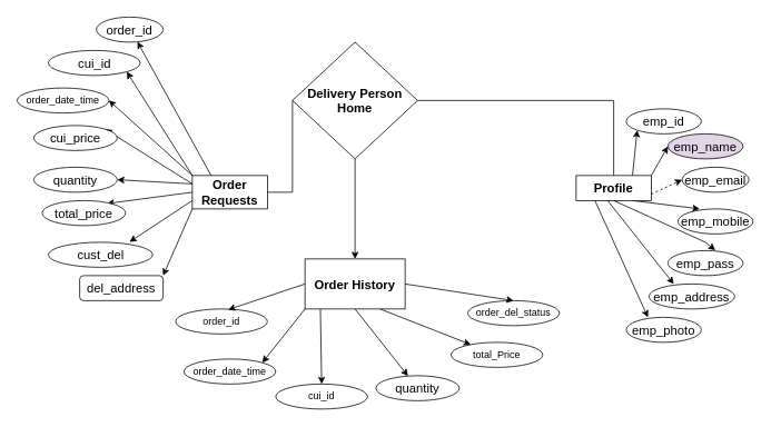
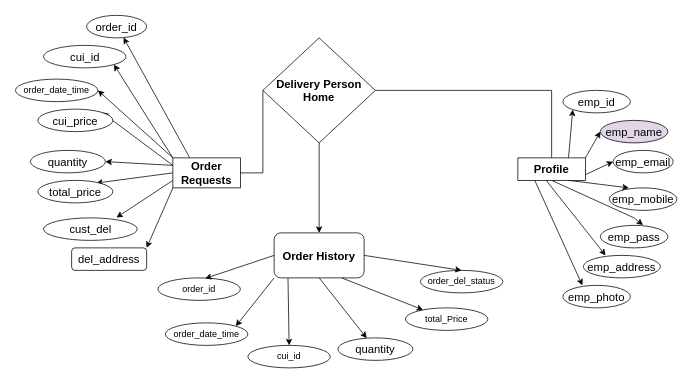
  <mxCell id="0" />
  <mxCell id="1" parent="0" />
  <mxCell id="2" style="edgeStyle=none;rounded=0;orthogonalLoop=1;jettySize=auto;html=1;exitX=0.25;exitY=0;exitDx=0;exitDy=0;fontSize=15;elbow=vertical;entryX=0.615;entryY=0.987;entryDx=0;entryDy=0;entryPerimeter=0;" edge="1" parent="1" source="8" target="11"><mxGeometry relative="1" as="geometry" /></mxCell>
  <mxCell id="3" style="edgeStyle=none;rounded=0;orthogonalLoop=1;jettySize=auto;html=1;exitX=0;exitY=0;exitDx=0;exitDy=0;entryX=1;entryY=1;entryDx=0;entryDy=0;fontSize=15;elbow=vertical;" edge="1" parent="1" source="8" target="12"><mxGeometry relative="1" as="geometry" /></mxCell>
  <mxCell id="4" style="edgeStyle=none;rounded=0;orthogonalLoop=1;jettySize=auto;html=1;exitX=0;exitY=0.25;exitDx=0;exitDy=0;entryX=1;entryY=0.5;entryDx=0;entryDy=0;fontSize=15;elbow=vertical;" edge="1" parent="1" source="8" target="13"><mxGeometry relative="1" as="geometry" /></mxCell>
  <mxCell id="5" style="edgeStyle=none;rounded=0;orthogonalLoop=1;jettySize=auto;html=1;exitX=0;exitY=0.25;exitDx=0;exitDy=0;fontSize=15;elbow=vertical;entryX=1;entryY=0;entryDx=0;entryDy=0;" edge="1" parent="1" source="8" target="16"><mxGeometry relative="1" as="geometry" /></mxCell>
  <mxCell id="6" style="edgeStyle=none;rounded=0;orthogonalLoop=1;jettySize=auto;html=1;exitX=0;exitY=0.5;exitDx=0;exitDy=0;entryX=0.777;entryY=0.12;entryDx=0;entryDy=0;entryPerimeter=0;fontSize=15;elbow=vertical;" edge="1" parent="1" source="8" target="15"><mxGeometry relative="1" as="geometry" /></mxCell>
  <mxCell id="7" style="edgeStyle=none;rounded=0;orthogonalLoop=1;jettySize=auto;html=1;exitX=0;exitY=0.75;exitDx=0;exitDy=0;entryX=0.778;entryY=-0.013;entryDx=0;entryDy=0;entryPerimeter=0;fontSize=15;elbow=vertical;" edge="1" parent="1" source="8" target="14"><mxGeometry relative="1" as="geometry" /></mxCell>
  <mxCell id="8" value="&lt;b&gt;&lt;font style=&quot;font-size: 15px&quot;&gt;Order Requests&lt;/font&gt;&lt;/b&gt;" style="whiteSpace=wrap;html=1;" vertex="1" parent="1"><mxGeometry x="230" y="210" width="90" height="40" as="geometry" /></mxCell>
  <mxCell id="9" value="" style="edgeStyle=orthogonalEdgeStyle;rounded=0;orthogonalLoop=1;jettySize=auto;html=1;" edge="1" parent="1" source="10" target="36"><mxGeometry relative="1" as="geometry" /></mxCell>
  <mxCell id="10" value="&lt;b&gt;Delivery Person Home&lt;/b&gt;" style="rhombus;whiteSpace=wrap;html=1;fontSize=15;" vertex="1" parent="1"><mxGeometry x="350" y="50" width="150" height="140" as="geometry" /></mxCell>
  <mxCell id="11" value="order_id" style="ellipse;whiteSpace=wrap;html=1;fontSize=15;" vertex="1" parent="1"><mxGeometry x="115" y="20" width="80" height="30" as="geometry" /></mxCell>
  <mxCell id="12" value="cui_id" style="ellipse;whiteSpace=wrap;html=1;fontSize=15;" vertex="1" parent="1"><mxGeometry x="57.5" y="60" width="110" height="30" as="geometry" /></mxCell>
  <mxCell id="13" value="quantity" style="ellipse;whiteSpace=wrap;html=1;fontSize=15;" vertex="1" parent="1"><mxGeometry x="40" y="200" width="100" height="30" as="geometry" /></mxCell>
  <mxCell id="14" value="cust_del" style="ellipse;whiteSpace=wrap;html=1;fontSize=15;" vertex="1" parent="1"><mxGeometry x="57.5" y="290" width="125" height="30" as="geometry" /></mxCell>
  <mxCell id="15" value="total_price" style="ellipse;whiteSpace=wrap;html=1;fontSize=15;" vertex="1" parent="1"><mxGeometry x="50" y="240" width="100" height="30" as="geometry" /></mxCell>
- <mxCell id="16" value="cui_price" style="ellipse;whiteSpace=wrap;html=1;fontSize=15;" vertex="1" parent="1"><mxGeometry x="40" y="150" width="100" height="30" as="geometry" /></mxCell>
+ <mxCell id="16" value="cui_price" style="ellipse;whiteSpace=wrap;html=1;fontSize=15;" vertex="1" parent="1"><mxGeometry x="50" y="145" width="100" height="30" as="geometry" /></mxCell>
  <mxCell id="17" value="" style="endArrow=none;html=1;rounded=0;fontSize=15;elbow=vertical;exitX=0;exitY=0.5;exitDx=0;exitDy=0;entryX=1;entryY=0.5;entryDx=0;entryDy=0;" edge="1" parent="1" source="10" target="8"><mxGeometry width="50" height="50" relative="1" as="geometry"><mxPoint x="450" y="80" as="sourcePoint" /><mxPoint x="500" y="30" as="targetPoint" /><Array as="points"><mxPoint x="350" y="230" /></Array></mxGeometry></mxCell>
  <mxCell id="18" style="edgeStyle=none;rounded=0;orthogonalLoop=1;jettySize=auto;html=1;exitX=0.75;exitY=0;exitDx=0;exitDy=0;entryX=0;entryY=1;entryDx=0;entryDy=0;fontSize=15;elbow=vertical;" edge="1" parent="1" source="23" target="24"><mxGeometry relative="1" as="geometry" /></mxCell>
  <mxCell id="19" style="edgeStyle=none;rounded=0;orthogonalLoop=1;jettySize=auto;html=1;exitX=1;exitY=0;exitDx=0;exitDy=0;entryX=0;entryY=0.5;entryDx=0;entryDy=0;fontSize=15;elbow=vertical;" edge="1" parent="1" source="23" target="27"><mxGeometry relative="1" as="geometry" /></mxCell>
- <mxCell id="20" style="edgeStyle=none;rounded=0;orthogonalLoop=1;jettySize=auto;html=1;exitX=1;exitY=0.75;exitDx=0;exitDy=0;entryX=0;entryY=0.5;entryDx=0;entryDy=0;fontSize=15;elbow=vertical;dashed=1;" edge="1" parent="1" source="23" target="28"><mxGeometry relative="1" as="geometry" /></mxCell>
+ <mxCell id="20" style="edgeStyle=none;rounded=0;orthogonalLoop=1;jettySize=auto;html=1;exitX=1;exitY=0.75;exitDx=0;exitDy=0;entryX=0;entryY=0.5;entryDx=0;entryDy=0;fontSize=15;elbow=vertical;" edge="1" parent="1" source="23" target="28"><mxGeometry relative="1" as="geometry" /></mxCell>
  <mxCell id="21" style="edgeStyle=none;rounded=0;orthogonalLoop=1;jettySize=auto;html=1;exitX=0.75;exitY=1;exitDx=0;exitDy=0;fontSize=15;elbow=vertical;entryX=0.289;entryY=0;entryDx=0;entryDy=0;entryPerimeter=0;" edge="1" parent="1" source="23" target="26"><mxGeometry relative="1" as="geometry" /></mxCell>
  <mxCell id="22" style="edgeStyle=none;rounded=0;orthogonalLoop=1;jettySize=auto;html=1;exitX=0.5;exitY=1;exitDx=0;exitDy=0;entryX=0.631;entryY=-0.013;entryDx=0;entryDy=0;entryPerimeter=0;fontSize=15;elbow=vertical;" edge="1" parent="1" source="23" target="29"><mxGeometry relative="1" as="geometry"><Array as="points"><mxPoint x="845" y="290" /></Array></mxGeometry></mxCell>
  <mxCell id="23" value="&lt;span style=&quot;font-size: 15px&quot;&gt;&lt;b&gt;Profile&lt;/b&gt;&lt;/span&gt;" style="whiteSpace=wrap;html=1;" vertex="1" parent="1"><mxGeometry x="690" y="210" width="90" height="30" as="geometry" /></mxCell>
- <mxCell id="24" value="emp_id" style="ellipse;whiteSpace=wrap;html=1;fontSize=15;" vertex="1" parent="1"><mxGeometry x="750" y="130" width="90" height="30" as="geometry" /></mxCell>
+ <mxCell id="24" value="emp_id" style="ellipse;whiteSpace=wrap;html=1;fontSize=15;" vertex="1" parent="1"><mxGeometry x="750" y="120" width="90" height="30" as="geometry" /></mxCell>
  <mxCell id="25" value="" style="endArrow=none;html=1;rounded=0;fontSize=15;elbow=vertical;exitX=1;exitY=0.5;exitDx=0;exitDy=0;entryX=0.5;entryY=0;entryDx=0;entryDy=0;" edge="1" parent="1" source="10" target="23"><mxGeometry width="50" height="50" relative="1" as="geometry"><mxPoint x="460" y="200" as="sourcePoint" /><mxPoint x="510" y="150" as="targetPoint" /><Array as="points"><mxPoint x="735" y="120" /></Array></mxGeometry></mxCell>
  <mxCell id="26" value="emp_mobile" style="ellipse;whiteSpace=wrap;html=1;fontSize=15;" vertex="1" parent="1"><mxGeometry x="812" y="250" width="90" height="30" as="geometry" /></mxCell>
  <mxCell id="27" value="emp_name" style="ellipse;whiteSpace=wrap;html=1;fontSize=15;fillColor=#e1d5e7;" vertex="1" parent="1"><mxGeometry x="800" y="160" width="90" height="30" as="geometry" /></mxCell>
  <mxCell id="28" value="emp_email" style="ellipse;whiteSpace=wrap;html=1;fontSize=15;" vertex="1" parent="1"><mxGeometry x="817" y="200" width="80" height="30" as="geometry" /></mxCell>
  <mxCell id="29" value="emp_pass" style="ellipse;whiteSpace=wrap;html=1;fontSize=15;" vertex="1" parent="1"><mxGeometry x="800" y="300" width="90" height="30" as="geometry" /></mxCell>
  <mxCell id="30" style="edgeStyle=none;rounded=0;orthogonalLoop=1;jettySize=auto;html=1;exitX=0.418;exitY=0.997;exitDx=0;exitDy=0;fontSize=15;elbow=vertical;entryX=0.289;entryY=0;entryDx=0;entryDy=0;entryPerimeter=0;exitPerimeter=0;" edge="1" parent="1" target="31" source="23"><mxGeometry relative="1" as="geometry"><mxPoint x="722.75" y="330" as="sourcePoint" /></mxGeometry></mxCell>
  <mxCell id="31" value="emp_address" style="ellipse;whiteSpace=wrap;html=1;fontSize=15;" vertex="1" parent="1"><mxGeometry x="777.25" y="340" width="102.75" height="30" as="geometry" /></mxCell>
  <mxCell id="32" style="edgeStyle=none;rounded=0;orthogonalLoop=1;jettySize=auto;html=1;exitX=0.25;exitY=1;exitDx=0;exitDy=0;fontSize=15;elbow=vertical;entryX=0.289;entryY=0;entryDx=0;entryDy=0;entryPerimeter=0;" edge="1" parent="1" target="33" source="23"><mxGeometry relative="1" as="geometry"><mxPoint x="672.5" y="390" as="sourcePoint" /></mxGeometry></mxCell>
  <mxCell id="33" value="emp_photo" style="ellipse;whiteSpace=wrap;html=1;fontSize=15;" vertex="1" parent="1"><mxGeometry x="750" y="380" width="90" height="30" as="geometry" /></mxCell>
  <mxCell id="34" style="edgeStyle=none;rounded=0;orthogonalLoop=1;jettySize=auto;html=1;exitX=0;exitY=1;exitDx=0;exitDy=0;fontSize=15;elbow=vertical;entryX=1;entryY=0;entryDx=0;entryDy=0;" edge="1" parent="1" target="35" source="8"><mxGeometry relative="1" as="geometry"><mxPoint x="182.5" y="420" as="sourcePoint" /></mxGeometry></mxCell>
  <mxCell id="35" value="del_address" style="whiteSpace=wrap;html=1;fontSize=15;rounded=1;" vertex="1" parent="1"><mxGeometry x="95" y="330" width="100" height="30" as="geometry" /></mxCell>
- <mxCell id="36" value="&lt;b&gt;Order History&lt;/b&gt;" style="whiteSpace=wrap;html=1;fontSize=15;" vertex="1" parent="1"><mxGeometry x="365" y="310" width="120" height="60" as="geometry" /></mxCell>
+ <mxCell id="36" value="&lt;b&gt;Order History&lt;/b&gt;" style="whiteSpace=wrap;html=1;fontSize=15;rounded=1;" vertex="1" parent="1"><mxGeometry x="365" y="310" width="120" height="60" as="geometry" /></mxCell>
  <mxCell id="37" value="order_id" style="ellipse;whiteSpace=wrap;html=1;" vertex="1" parent="1"><mxGeometry x="210" y="370" width="110" height="30" as="geometry" /></mxCell>
  <mxCell id="38" value="cui_id" style="ellipse;whiteSpace=wrap;html=1;" vertex="1" parent="1"><mxGeometry x="330" y="460" width="110" height="30" as="geometry" /></mxCell>
  <mxCell id="39" value="total_Price" style="ellipse;whiteSpace=wrap;html=1;" vertex="1" parent="1"><mxGeometry x="540" y="410" width="110" height="30" as="geometry" /></mxCell>
  <mxCell id="40" value="order_del_status" style="ellipse;whiteSpace=wrap;html=1;" vertex="1" parent="1"><mxGeometry x="560" y="360" width="110" height="30" as="geometry" /></mxCell>
  <mxCell id="41" value="quantity" style="ellipse;whiteSpace=wrap;html=1;fontSize=15;" vertex="1" parent="1"><mxGeometry x="450" y="450" width="100" height="30" as="geometry" /></mxCell>
  <mxCell id="42" value="" style="endArrow=classic;html=1;rounded=0;entryX=0.573;entryY=0.025;entryDx=0;entryDy=0;entryPerimeter=0;exitX=0;exitY=0.5;exitDx=0;exitDy=0;" edge="1" parent="1" source="36" target="37"><mxGeometry width="50" height="50" relative="1" as="geometry"><mxPoint x="365" y="420" as="sourcePoint" /><mxPoint x="415" y="370" as="targetPoint" /></mxGeometry></mxCell>
  <mxCell id="43" value="" style="endArrow=classic;html=1;rounded=0;entryX=0.5;entryY=0;entryDx=0;entryDy=0;exitX=0.154;exitY=1.006;exitDx=0;exitDy=0;exitPerimeter=0;" edge="1" parent="1" source="36" target="38"><mxGeometry width="50" height="50" relative="1" as="geometry"><mxPoint x="375" y="350" as="sourcePoint" /><mxPoint x="313.03" y="400.75" as="targetPoint" /></mxGeometry></mxCell>
  <mxCell id="44" value="" style="endArrow=classic;html=1;rounded=0;exitX=0.5;exitY=1;exitDx=0;exitDy=0;" edge="1" parent="1" source="36" target="41"><mxGeometry width="50" height="50" relative="1" as="geometry"><mxPoint x="393.48" y="380.36" as="sourcePoint" /><mxPoint x="375" y="440" as="targetPoint" /></mxGeometry></mxCell>
  <mxCell id="45" value="" style="endArrow=classic;html=1;rounded=0;exitX=0.75;exitY=1;exitDx=0;exitDy=0;" edge="1" parent="1" source="36" target="39"><mxGeometry width="50" height="50" relative="1" as="geometry"><mxPoint x="435" y="380" as="sourcePoint" /><mxPoint x="472.965" y="460.149" as="targetPoint" /></mxGeometry></mxCell>
  <mxCell id="46" value="" style="endArrow=classic;html=1;rounded=0;exitX=1;exitY=0.5;exitDx=0;exitDy=0;entryX=0.5;entryY=0;entryDx=0;entryDy=0;" edge="1" parent="1" source="36" target="40"><mxGeometry width="50" height="50" relative="1" as="geometry"><mxPoint x="465" y="380" as="sourcePoint" /><mxPoint x="568.663" y="431.832" as="targetPoint" /></mxGeometry></mxCell>
  <mxCell id="47" value="order_date_time" style="ellipse;whiteSpace=wrap;html=1;" vertex="1" parent="1"><mxGeometry x="20" y="105" width="110" height="30" as="geometry" /></mxCell>
  <mxCell id="48" value="" style="endArrow=classic;html=1;rounded=0;exitX=0;exitY=0;exitDx=0;exitDy=0;entryX=1;entryY=0.5;entryDx=0;entryDy=0;" edge="1" parent="1" source="8" target="47"><mxGeometry width="50" height="50" relative="1" as="geometry"><mxPoint x="360" y="130" as="sourcePoint" /><mxPoint x="240" y="90" as="targetPoint" /></mxGeometry></mxCell>
  <mxCell id="49" value="order_date_time" style="ellipse;whiteSpace=wrap;html=1;" vertex="1" parent="1"><mxGeometry x="220" y="430" width="110" height="30" as="geometry" /></mxCell>
  <mxCell id="50" value="" style="endArrow=classic;html=1;rounded=0;entryX=1;entryY=0;entryDx=0;entryDy=0;exitX=0;exitY=1;exitDx=0;exitDy=0;" edge="1" parent="1" source="36" target="49"><mxGeometry width="50" height="50" relative="1" as="geometry"><mxPoint x="360" y="310" as="sourcePoint" /><mxPoint x="410" y="260" as="targetPoint" /></mxGeometry></mxCell>
